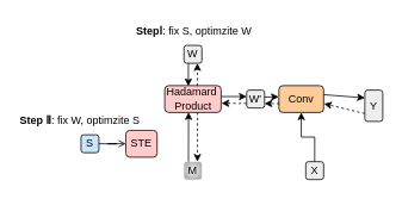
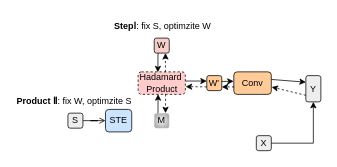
  <mxCell id="0" />
  <mxCell id="1" parent="0" />
  <mxCell id="2" value="Conv" style="rounded=1;whiteSpace=wrap;html=1;fillColor=#ffcc99;strokeColor=#000000;" vertex="1" parent="1"><mxGeometry x="311" y="95" width="50" height="30" as="geometry" /></mxCell>
- <mxCell id="3" value="W" style="rounded=1;whiteSpace=wrap;html=1;fillColor=#eeeeee;strokeColor=#000000;" vertex="1" parent="1"><mxGeometry x="205" y="50" width="20" height="20" as="geometry" /></mxCell>
- <mxCell id="4" value="M" style="rounded=1;whiteSpace=wrap;html=1;fillColor=#f5f5f5;gradientColor=#b3b3b3;strokeColor=none;gradientDirection=radial;" vertex="1" parent="1"><mxGeometry x="205" y="180" width="20" height="20" as="geometry" /></mxCell>
- <mxCell id="5" value="W'" style="rounded=1;whiteSpace=wrap;html=1;fillColor=#eeeeee;strokeColor=#000000;" vertex="1" parent="1"><mxGeometry x="275" y="100" width="20" height="20" as="geometry" /></mxCell>
+ <mxCell id="3" value="W" style="rounded=1;whiteSpace=wrap;html=1;fillColor=#f8cecc;strokeColor=#000000;" vertex="1" parent="1"><mxGeometry x="205" y="50" width="20" height="20" as="geometry" /></mxCell>
+ <mxCell id="4" value="M" style="rounded=1;whiteSpace=wrap;html=1;fillColor=#f5f5f5;gradientColor=#b3b3b3;strokeColor=none;gradientDirection=radial;" vertex="1" parent="1"><mxGeometry x="205" y="150" width="20" height="20" as="geometry" /></mxCell>
+ <mxCell id="5" value="W'" style="rounded=1;whiteSpace=wrap;html=1;fillColor=#ffcc99;strokeColor=#000000;" vertex="1" parent="1"><mxGeometry x="275" y="100" width="20" height="20" as="geometry" /></mxCell>
  <mxCell id="6" value="Y" style="rounded=1;whiteSpace=wrap;html=1;fillColor=#eeeeee;strokeColor=#000000;" vertex="1" parent="1"><mxGeometry x="407" y="100" width="20" height="35" as="geometry" /></mxCell>
  <mxCell id="7" value="" style="endArrow=classic;html=1;rounded=0;dashed=1;exitX=0;exitY=0.75;exitDx=0;exitDy=0;entryX=1.009;entryY=0.674;entryDx=0;entryDy=0;entryPerimeter=0;" edge="1" parent="1" source="6" target="2"><mxGeometry width="50" height="50" relative="1" as="geometry"><mxPoint x="384" y="80" as="sourcePoint" /><mxPoint x="298" y="80" as="targetPoint" /></mxGeometry></mxCell>
- <mxCell id="8" value="Hadamard&amp;nbsp; Product" style="rounded=1;whiteSpace=wrap;html=1;fillColor=#ffcccc;strokeColor=#000000;" vertex="1" parent="1"><mxGeometry x="183.5" y="95" width="63" height="30" as="geometry" /></mxCell>
- <mxCell id="9" style="edgeStyle=orthogonalEdgeStyle;rounded=0;orthogonalLoop=1;jettySize=auto;html=1;" edge="1" parent="1" source="10" target="2"><mxGeometry relative="1" as="geometry" /></mxCell>
+ <mxCell id="8" value="Hadamard&amp;nbsp; Product" style="rounded=1;whiteSpace=wrap;html=1;fillColor=#ffcccc;strokeColor=#000000;dashed=1;" vertex="1" parent="1"><mxGeometry x="183.5" y="95" width="63" height="30" as="geometry" /></mxCell>
+ <mxCell id="9" style="edgeStyle=orthogonalEdgeStyle;rounded=0;orthogonalLoop=1;jettySize=auto;html=1;" edge="1" parent="1" source="10" target="6"><mxGeometry relative="1" as="geometry" /></mxCell>
  <mxCell id="10" value="X" style="rounded=1;whiteSpace=wrap;html=1;fillColor=#eeeeee;strokeColor=#000000;" vertex="1" parent="1"><mxGeometry x="341" y="180" width="20" height="20" as="geometry" /></mxCell>
- <mxCell id="11" value="STE" style="rounded=1;whiteSpace=wrap;html=1;fillColor=#ffcccc;strokeColor=#000000;" vertex="1" parent="1"><mxGeometry x="140" y="145" width="35" height="30" as="geometry" /></mxCell>
+ <mxCell id="11" value="STE" style="rounded=1;whiteSpace=wrap;html=1;fillColor=#cce5ff;strokeColor=#000000;" vertex="1" parent="1"><mxGeometry x="140" y="145" width="35" height="30" as="geometry" /></mxCell>
  <mxCell id="12" style="edgeStyle=orthogonalEdgeStyle;rounded=0;orthogonalLoop=1;jettySize=auto;html=1;entryX=0;entryY=0.5;entryDx=0;entryDy=0;endArrow=open;" edge="1" parent="1" source="13" target="11"><mxGeometry relative="1" as="geometry" /></mxCell>
- <mxCell id="13" value="S" style="rounded=1;whiteSpace=wrap;html=1;fillColor=#cce5ff;strokeColor=#000000;" vertex="1" parent="1"><mxGeometry x="90" y="150" width="20" height="20" as="geometry" /></mxCell>
+ <mxCell id="13" value="S" style="rounded=1;whiteSpace=wrap;html=1;fillColor=#eeeeee;strokeColor=#000000;" vertex="1" parent="1"><mxGeometry x="90" y="150" width="20" height="20" as="geometry" /></mxCell>
  <mxCell id="14" value="" style="endArrow=classic;html=1;rounded=0;exitX=0.25;exitY=1;exitDx=0;exitDy=0;entryX=0.418;entryY=0.017;entryDx=0;entryDy=0;entryPerimeter=0;" edge="1" parent="1" source="3" target="8"><mxGeometry width="50" height="50" relative="1" as="geometry"><mxPoint x="150" y="130" as="sourcePoint" /><mxPoint x="200" y="80" as="targetPoint" /></mxGeometry></mxCell>
  <mxCell id="15" value="" style="endArrow=classic;html=1;rounded=0;dashed=1;exitX=0.578;exitY=0.011;exitDx=0;exitDy=0;exitPerimeter=0;entryX=0.75;entryY=1;entryDx=0;entryDy=0;" edge="1" parent="1" source="8" target="3"><mxGeometry width="50" height="50" relative="1" as="geometry"><mxPoint x="210" y="120" as="sourcePoint" /><mxPoint x="240" y="80" as="targetPoint" /></mxGeometry></mxCell>
  <mxCell id="16" value="" style="endArrow=classic;html=1;rounded=0;exitX=1.003;exitY=0.337;exitDx=0;exitDy=0;exitPerimeter=0;entryX=0;entryY=0.25;entryDx=0;entryDy=0;" edge="1" parent="1" source="2" target="6"><mxGeometry width="50" height="50" relative="1" as="geometry"><mxPoint x="356" y="140" as="sourcePoint" /><mxPoint x="406" y="90" as="targetPoint" /></mxGeometry></mxCell>
  <mxCell id="17" value="" style="endArrow=classic;html=1;rounded=0;dashed=1;exitX=0.01;exitY=0.671;exitDx=0;exitDy=0;entryX=1;entryY=0.75;entryDx=0;entryDy=0;exitPerimeter=0;" edge="1" parent="1" source="2" target="5"><mxGeometry width="50" height="50" relative="1" as="geometry"><mxPoint x="414" y="125" as="sourcePoint" /><mxPoint x="383" y="125" as="targetPoint" /></mxGeometry></mxCell>
  <mxCell id="18" value="" style="endArrow=classic;html=1;rounded=0;exitX=0.997;exitY=0.389;exitDx=0;exitDy=0;exitPerimeter=0;entryX=-0.004;entryY=0.418;entryDx=0;entryDy=0;entryPerimeter=0;" edge="1" parent="1" source="5" target="2"><mxGeometry width="50" height="50" relative="1" as="geometry"><mxPoint x="296" y="109.83" as="sourcePoint" /><mxPoint x="327" y="109.83" as="targetPoint" /></mxGeometry></mxCell>
  <mxCell id="19" value="" style="endArrow=classic;html=1;rounded=0;dashed=1;exitX=0;exitY=0.75;exitDx=0;exitDy=0;entryX=1.007;entryY=0.656;entryDx=0;entryDy=0;entryPerimeter=0;" edge="1" parent="1" source="5" target="8"><mxGeometry width="50" height="50" relative="1" as="geometry"><mxPoint x="330" y="125" as="sourcePoint" /><mxPoint x="300" y="125" as="targetPoint" /></mxGeometry></mxCell>
  <mxCell id="20" value="" style="endArrow=classic;html=1;rounded=0;exitX=1.001;exitY=0.407;exitDx=0;exitDy=0;exitPerimeter=0;entryX=-0.001;entryY=0.361;entryDx=0;entryDy=0;entryPerimeter=0;" edge="1" parent="1" source="8" target="5"><mxGeometry width="50" height="50" relative="1" as="geometry"><mxPoint x="300" y="118" as="sourcePoint" /><mxPoint x="330" y="118" as="targetPoint" /></mxGeometry></mxCell>
  <mxCell id="21" value="" style="endArrow=classic;html=1;rounded=0;dashed=1;entryX=0.75;entryY=0;entryDx=0;entryDy=0;exitX=0.582;exitY=0.994;exitDx=0;exitDy=0;exitPerimeter=0;" edge="1" parent="1" source="8" target="4"><mxGeometry width="50" height="50" relative="1" as="geometry"><mxPoint x="220" y="130" as="sourcePoint" /><mxPoint x="257" y="125" as="targetPoint" /></mxGeometry></mxCell>
  <mxCell id="22" value="" style="endArrow=classic;html=1;rounded=0;entryX=0.423;entryY=0.994;entryDx=0;entryDy=0;entryPerimeter=0;exitX=0.25;exitY=0;exitDx=0;exitDy=0;" edge="1" parent="1" source="4" target="8"><mxGeometry width="50" height="50" relative="1" as="geometry"><mxPoint x="250" y="150" as="sourcePoint" /><mxPoint x="282" y="117" as="targetPoint" /></mxGeometry></mxCell>
  <mxCell id="23" value="&lt;b&gt;StepⅠ&lt;/b&gt;: fix S, optimzite W" style="text;whiteSpace=wrap;html=1;" vertex="1" parent="1"><mxGeometry x="150" y="20" width="160" height="40" as="geometry" /></mxCell>
- <mxCell id="24" value="&lt;b&gt;Step Ⅱ&lt;/b&gt;: fix W, optimzite S" style="text;whiteSpace=wrap;html=1;" vertex="1" parent="1"><mxGeometry x="20" y="120" width="160" height="40" as="geometry" /></mxCell>
+ <mxCell id="24" value="&lt;b&gt;Product Ⅱ&lt;/b&gt;: fix W, optimzite S" style="text;whiteSpace=wrap;html=1;" vertex="1" parent="1"><mxGeometry x="20" y="120" width="160" height="40" as="geometry" /></mxCell>
